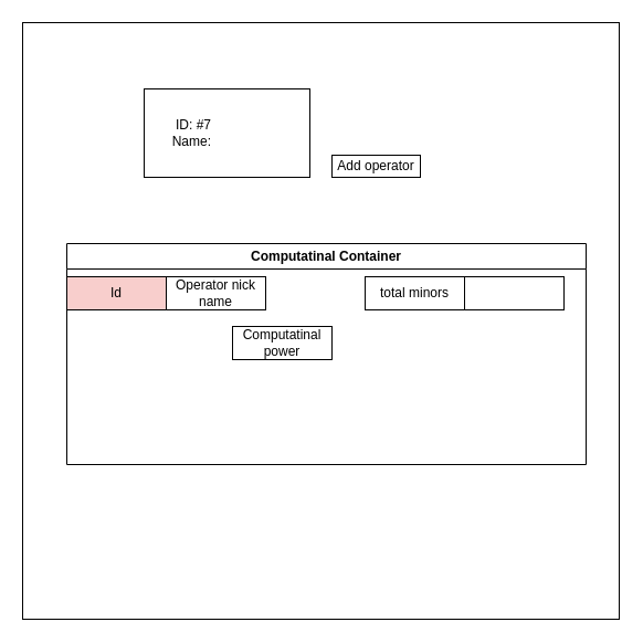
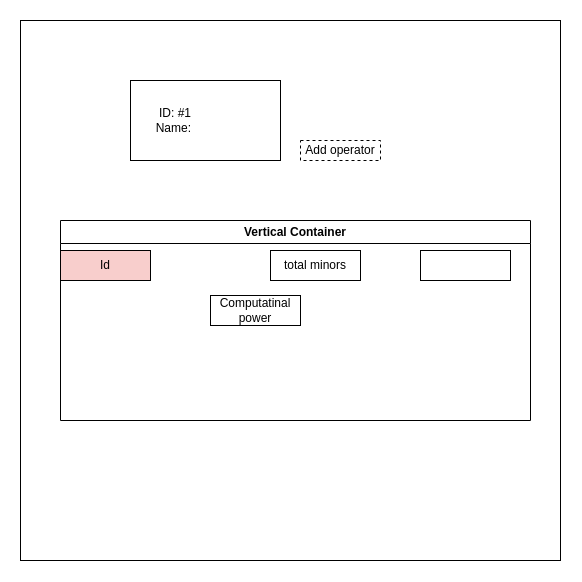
  <mxCell id="0" />
  <mxCell id="1" parent="0" />
  <mxCell id="2" value="" style="whiteSpace=wrap;html=1;aspect=fixed;" vertex="1" parent="1"><mxGeometry x="20" y="20" width="540" height="540" as="geometry" /></mxCell>
- <mxCell id="3" value="Add operator" style="rounded=0;whiteSpace=wrap;html=1;" vertex="1" parent="1"><mxGeometry x="300" y="140" width="80" height="20" as="geometry" /></mxCell>
+ <mxCell id="3" value="Add operator" style="rounded=0;whiteSpace=wrap;html=1;dashed=1;" vertex="1" parent="1"><mxGeometry x="300" y="140" width="80" height="20" as="geometry" /></mxCell>
  <mxCell id="4" value="" style="rounded=0;whiteSpace=wrap;html=1;" vertex="1" parent="1"><mxGeometry x="130" y="80" width="150" height="80" as="geometry" /></mxCell>
- <mxCell id="5" value="Computatinal Container" style="swimlane;whiteSpace=wrap;html=1;" vertex="1" parent="1"><mxGeometry x="60" y="220" width="470" height="200" as="geometry" /></mxCell>
- <mxCell id="6" value="Operator nick name" style="rounded=0;whiteSpace=wrap;html=1;" vertex="1" parent="5"><mxGeometry x="90" y="30" width="90" height="30" as="geometry" /></mxCell>
+ <mxCell id="5" value="Vertical Container" style="swimlane;whiteSpace=wrap;html=1;" vertex="1" parent="1"><mxGeometry x="60" y="220" width="470" height="200" as="geometry" /></mxCell>
  <mxCell id="7" value="Computatinal power" style="rounded=0;whiteSpace=wrap;html=1;" vertex="1" parent="5"><mxGeometry x="150" y="75" width="90" height="30" as="geometry" /></mxCell>
- <mxCell id="8" value="total minors" style="rounded=0;whiteSpace=wrap;html=1;" vertex="1" parent="5"><mxGeometry x="270" y="30" width="90" height="30" as="geometry" /></mxCell>
+ <mxCell id="8" value="total minors" style="rounded=0;whiteSpace=wrap;html=1;" vertex="1" parent="5"><mxGeometry x="210" y="30" width="90" height="30" as="geometry" /></mxCell>
  <mxCell id="9" value="" style="rounded=0;whiteSpace=wrap;html=1;" vertex="1" parent="5"><mxGeometry x="360" y="30" width="90" height="30" as="geometry" /></mxCell>
- <mxCell id="10" value="ID: #7&lt;br&gt;Name:&amp;nbsp;" style="text;html=1;strokeColor=none;fillColor=none;align=center;verticalAlign=middle;whiteSpace=wrap;rounded=0;" vertex="1" parent="1"><mxGeometry x="130" y="80" width="90" height="80" as="geometry" /></mxCell>
+ <mxCell id="10" value="ID: #1&lt;br&gt;Name:&amp;nbsp;" style="text;html=1;strokeColor=none;fillColor=none;align=center;verticalAlign=middle;whiteSpace=wrap;rounded=0;" vertex="1" parent="1"><mxGeometry x="130" y="80" width="90" height="80" as="geometry" /></mxCell>
  <mxCell id="11" value="Id" style="rounded=0;whiteSpace=wrap;html=1;fillColor=#f8cecc;" vertex="1" parent="1"><mxGeometry x="60" y="250" width="90" height="30" as="geometry" /></mxCell>
